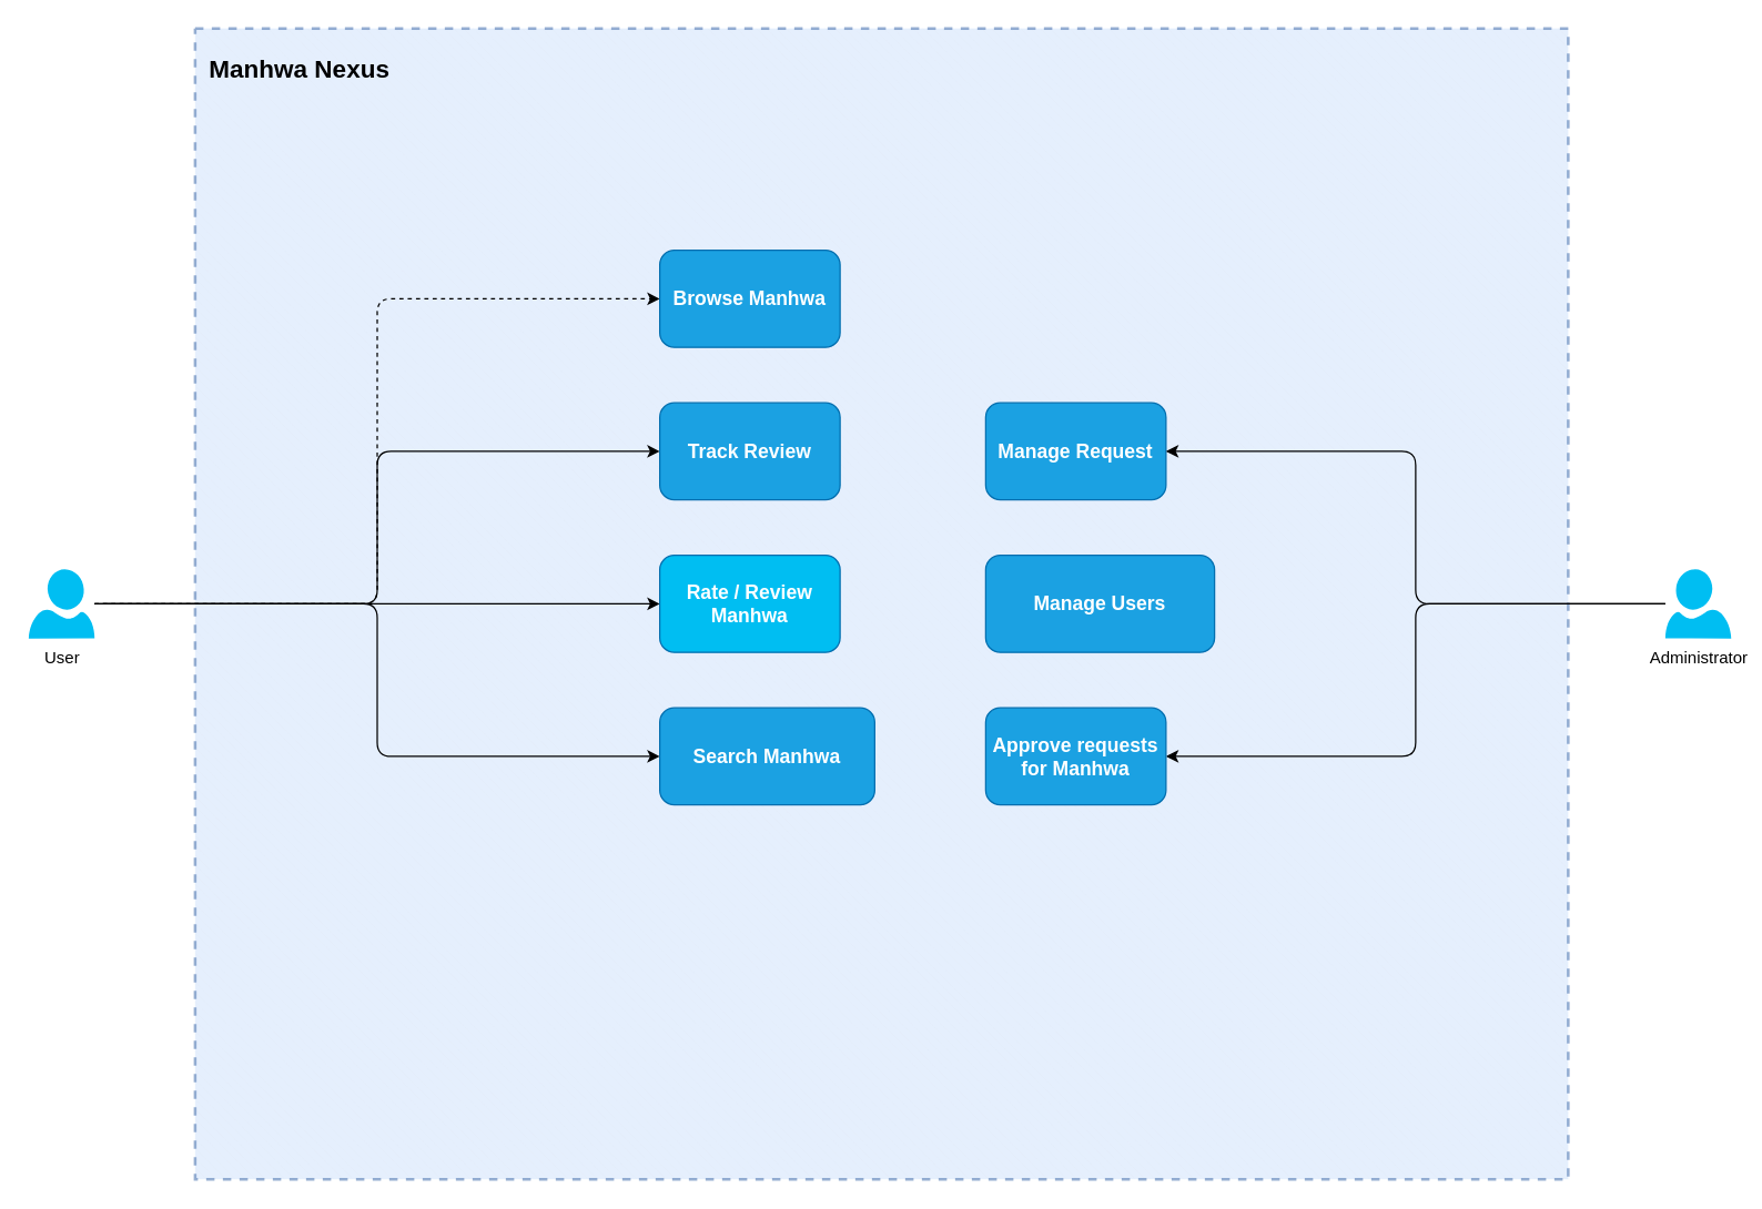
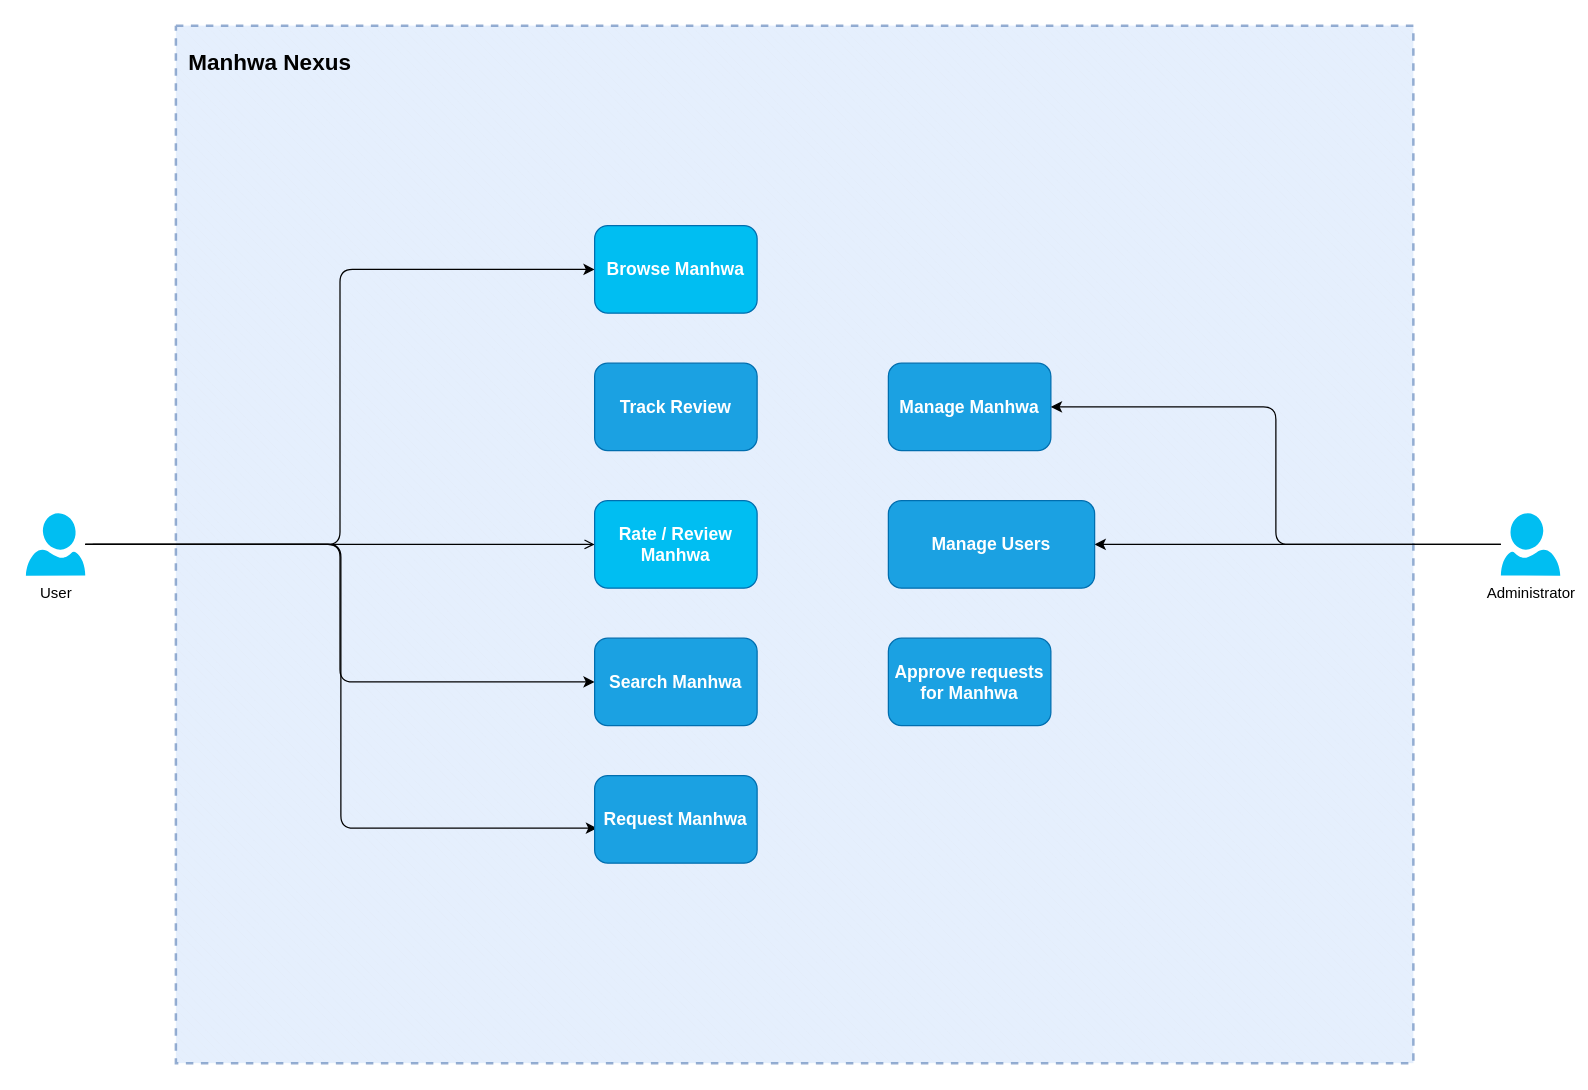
  <mxCell id="0" />
  <mxCell id="1" parent="0" />
  <mxCell id="2" value="" style="verticalLabelPosition=bottom;verticalAlign=top;html=1;shape=mxgraph.basic.patternFillRect;fillStyle=diagRev;step=5;fillStrokeWidth=0.2;fillStrokeColor=#dddddd;rounded=1;fillColor=#dae8fc;strokeColor=#6c8ebf;opacity=70;dashed=1;strokeWidth=2;movable=1;resizable=1;rotatable=1;deletable=1;editable=1;connectable=1;" vertex="1" parent="1"><mxGeometry x="140" y="20" width="990" height="830" as="geometry" /></mxCell>
- <mxCell id="3" style="edgeStyle=orthogonalEdgeStyle;rounded=1;orthogonalLoop=1;jettySize=auto;html=1;entryX=0;entryY=0.5;entryDx=0;entryDy=0;strokeWidth=1;targetPerimeterSpacing=0;sourcePerimeterSpacing=0;endSize=6;jumpSize=6;jumpStyle=none;dashed=1;" edge="1" parent="1" source="8" target="13"><mxGeometry relative="1" as="geometry" /></mxCell>
+ <mxCell id="3" style="edgeStyle=orthogonalEdgeStyle;rounded=1;orthogonalLoop=1;jettySize=auto;html=1;entryX=0;entryY=0.5;entryDx=0;entryDy=0;strokeWidth=1;targetPerimeterSpacing=0;sourcePerimeterSpacing=0;endSize=6;jumpSize=6;jumpStyle=none;" edge="1" parent="1" source="8" target="13"><mxGeometry relative="1" as="geometry" /></mxCell>
  <mxCell id="4" style="edgeStyle=orthogonalEdgeStyle;rounded=1;orthogonalLoop=1;jettySize=auto;html=1;entryX=0;entryY=0.5;entryDx=0;entryDy=0;strokeWidth=1;targetPerimeterSpacing=6;sourcePerimeterSpacing=6;" edge="1" parent="1" source="8" target="12"><mxGeometry relative="1" as="geometry" /></mxCell>
- <mxCell id="5" style="edgeStyle=orthogonalEdgeStyle;rounded=1;jumpStyle=none;jumpSize=6;orthogonalLoop=1;jettySize=auto;html=1;entryX=0;entryY=0.5;entryDx=0;entryDy=0;strokeWidth=1;endSize=6;sourcePerimeterSpacing=0;targetPerimeterSpacing=0;" edge="1" parent="1" source="8" target="10"><mxGeometry relative="1" as="geometry" /></mxCell>
- <mxCell id="6" style="edgeStyle=orthogonalEdgeStyle;rounded=1;jumpStyle=none;jumpSize=6;orthogonalLoop=1;jettySize=auto;html=1;strokeWidth=1;endSize=6;sourcePerimeterSpacing=0;targetPerimeterSpacing=0;" edge="1" parent="1" source="8" target="11"><mxGeometry relative="1" as="geometry" /></mxCell>
+ <mxCell id="6" style="edgeStyle=orthogonalEdgeStyle;rounded=1;jumpStyle=none;jumpSize=6;orthogonalLoop=1;jettySize=auto;html=1;strokeWidth=1;endSize=6;sourcePerimeterSpacing=0;targetPerimeterSpacing=0;endArrow=open;" edge="1" parent="1" source="8" target="11"><mxGeometry relative="1" as="geometry" /></mxCell>
+ <mxCell id="7" style="edgeStyle=elbowEdgeStyle;rounded=1;jumpStyle=none;jumpSize=6;orthogonalLoop=1;jettySize=auto;html=1;entryX=0.015;entryY=0.6;entryDx=0;entryDy=0;entryPerimeter=0;labelBackgroundColor=none;strokeWidth=1;endSize=6;sourcePerimeterSpacing=0;targetPerimeterSpacing=0;" edge="1" parent="1" source="8" target="21"><mxGeometry relative="1" as="geometry" /></mxCell>
  <mxCell id="8" value="User" style="verticalLabelPosition=bottom;html=1;verticalAlign=top;align=center;strokeColor=none;fillColor=#00BEF2;shape=mxgraph.azure.user;rounded=1;" vertex="1" parent="1"><mxGeometry x="20" y="410" width="47.5" height="50" as="geometry" /></mxCell>
  <mxCell id="9" value="&lt;h2&gt;Manhwa Nexus&lt;/h2&gt;" style="text;html=1;align=center;verticalAlign=middle;resizable=0;points=[];autosize=1;strokeColor=none;fillColor=none;" vertex="1" parent="1"><mxGeometry x="140" y="20" width="150" height="60" as="geometry" /></mxCell>
  <mxCell id="10" value="&lt;h3&gt;Track Review&lt;/h3&gt;" style="rounded=1;whiteSpace=wrap;html=1;strokeWidth=1;fillColor=#1ba1e2;fontColor=#ffffff;strokeColor=#006EAF;" vertex="1" parent="1"><mxGeometry x="475" y="290" width="130" height="70" as="geometry" /></mxCell>
  <mxCell id="11" value="&lt;h3&gt;Rate / Review Manhwa&lt;/h3&gt;" style="rounded=1;whiteSpace=wrap;html=1;strokeWidth=1;fillColor=#00bef2;fontColor=#ffffff;strokeColor=#006EAF;" vertex="1" parent="1"><mxGeometry x="475" y="400" width="130" height="70" as="geometry" /></mxCell>
- <mxCell id="12" value="&lt;h3&gt;Search Manhwa&lt;/h3&gt;" style="rounded=1;whiteSpace=wrap;html=1;strokeWidth=1;fillColor=#1ba1e2;fontColor=#ffffff;strokeColor=#006EAF;" vertex="1" parent="1"><mxGeometry x="475" y="510" width="155" height="70" as="geometry" /></mxCell>
- <mxCell id="13" value="&lt;h3&gt;Browse Manhwa&lt;/h3&gt;" style="rounded=1;whiteSpace=wrap;html=1;strokeWidth=1;fillColor=#1ba1e2;fontColor=#ffffff;strokeColor=#006EAF;" vertex="1" parent="1"><mxGeometry x="475" y="180" width="130" height="70" as="geometry" /></mxCell>
- <mxCell id="14" value="&lt;h3&gt;Manage Request&lt;/h3&gt;" style="rounded=1;whiteSpace=wrap;html=1;strokeWidth=1;fillColor=#1ba1e2;fontColor=#ffffff;strokeColor=#006EAF;" vertex="1" parent="1"><mxGeometry x="710" y="290" width="130" height="70" as="geometry" /></mxCell>
+ <mxCell id="12" value="&lt;h3&gt;Search Manhwa&lt;/h3&gt;" style="rounded=1;whiteSpace=wrap;html=1;strokeWidth=1;fillColor=#1ba1e2;fontColor=#ffffff;strokeColor=#006EAF;" vertex="1" parent="1"><mxGeometry x="475" y="510" width="130" height="70" as="geometry" /></mxCell>
+ <mxCell id="13" value="&lt;h3&gt;Browse Manhwa&lt;/h3&gt;" style="rounded=1;whiteSpace=wrap;html=1;strokeWidth=1;fillColor=#00bef2;fontColor=#ffffff;strokeColor=#006EAF;" vertex="1" parent="1"><mxGeometry x="475" y="180" width="130" height="70" as="geometry" /></mxCell>
+ <mxCell id="14" value="&lt;h3&gt;Manage Manhwa&lt;/h3&gt;" style="rounded=1;whiteSpace=wrap;html=1;strokeWidth=1;fillColor=#1ba1e2;fontColor=#ffffff;strokeColor=#006EAF;" vertex="1" parent="1"><mxGeometry x="710" y="290" width="130" height="70" as="geometry" /></mxCell>
  <mxCell id="15" style="edgeStyle=orthogonalEdgeStyle;rounded=1;orthogonalLoop=1;jettySize=auto;html=1;entryX=1;entryY=0.5;entryDx=0;entryDy=0;" edge="1" parent="1" source="18" target="14"><mxGeometry relative="1" as="geometry" /></mxCell>
- <mxCell id="17" style="edgeStyle=orthogonalEdgeStyle;rounded=1;jumpStyle=none;jumpSize=6;orthogonalLoop=1;jettySize=auto;html=1;entryX=1;entryY=0.5;entryDx=0;entryDy=0;strokeWidth=1;endSize=6;sourcePerimeterSpacing=0;targetPerimeterSpacing=0;" edge="1" parent="1" source="18" target="20"><mxGeometry relative="1" as="geometry" /></mxCell>
+ <mxCell id="16" style="edgeStyle=orthogonalEdgeStyle;rounded=1;jumpStyle=none;jumpSize=6;orthogonalLoop=1;jettySize=auto;html=1;entryX=1;entryY=0.5;entryDx=0;entryDy=0;strokeWidth=1;endSize=6;sourcePerimeterSpacing=0;targetPerimeterSpacing=0;" edge="1" parent="1" source="18" target="19"><mxGeometry relative="1" as="geometry" /></mxCell>
  <mxCell id="18" value="Administrator" style="verticalLabelPosition=bottom;html=1;verticalAlign=top;align=center;strokeColor=none;fillColor=#00BEF2;shape=mxgraph.azure.user;rounded=1;strokeWidth=1;flipH=1;" vertex="1" parent="1"><mxGeometry x="1200" y="410" width="47.5" height="50" as="geometry" /></mxCell>
  <mxCell id="19" value="&lt;h3&gt;Manage Users&lt;/h3&gt;" style="rounded=1;whiteSpace=wrap;html=1;strokeWidth=1;fillColor=#1ba1e2;fontColor=#ffffff;strokeColor=#006EAF;" vertex="1" parent="1"><mxGeometry x="710" y="400" width="165" height="70" as="geometry" /></mxCell>
  <mxCell id="20" value="&lt;h3&gt;Approve requests for Manhwa&lt;/h3&gt;" style="rounded=1;whiteSpace=wrap;html=1;strokeWidth=1;fillColor=#1ba1e2;fontColor=#ffffff;strokeColor=#006EAF;" vertex="1" parent="1"><mxGeometry x="710" y="510" width="130" height="70" as="geometry" /></mxCell>
+ <mxCell id="21" value="&lt;h3&gt;Request Manhwa&lt;/h3&gt;" style="rounded=1;whiteSpace=wrap;html=1;strokeWidth=1;fillColor=#1ba1e2;fontColor=#ffffff;strokeColor=#006EAF;" vertex="1" parent="1"><mxGeometry x="475" y="620" width="130" height="70" as="geometry" /></mxCell>
